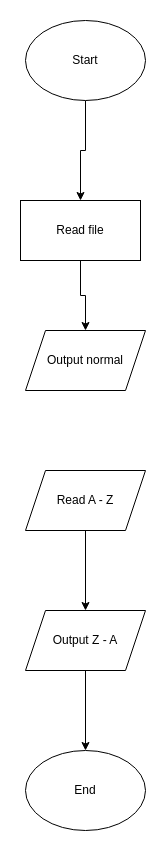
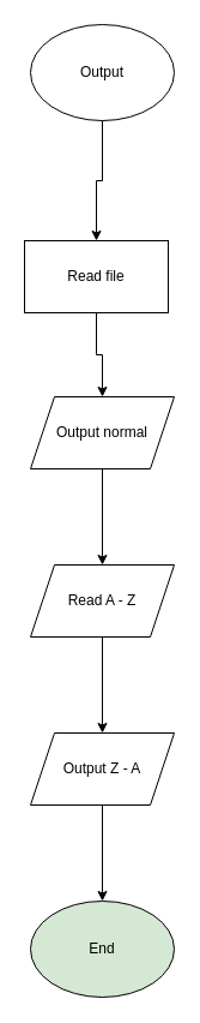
  <mxCell id="0" />
  <mxCell id="1" parent="0" />
  <mxCell id="2" value="" style="edgeStyle=orthogonalEdgeStyle;rounded=0;orthogonalLoop=1;jettySize=auto;html=1;" edge="1" parent="1" source="3" target="5"><mxGeometry relative="1" as="geometry" /></mxCell>
- <mxCell id="3" value="Start" style="ellipse;whiteSpace=wrap;html=1;" vertex="1" parent="1"><mxGeometry x="25" y="20" width="120" height="80" as="geometry" /></mxCell>
+ <mxCell id="3" value="Output" style="ellipse;whiteSpace=wrap;html=1;" vertex="1" parent="1"><mxGeometry x="25" y="20" width="120" height="80" as="geometry" /></mxCell>
  <mxCell id="4" value="" style="edgeStyle=orthogonalEdgeStyle;rounded=0;orthogonalLoop=1;jettySize=auto;html=1;" edge="1" parent="1" source="5" target="7"><mxGeometry relative="1" as="geometry" /></mxCell>
  <mxCell id="5" value="Read file" style="whiteSpace=wrap;html=1;" vertex="1" parent="1"><mxGeometry x="20" y="200" width="120" height="60" as="geometry" /></mxCell>
+ <mxCell id="6" value="" style="edgeStyle=orthogonalEdgeStyle;rounded=0;orthogonalLoop=1;jettySize=auto;html=1;" edge="1" parent="1" source="7" target="9"><mxGeometry relative="1" as="geometry" /></mxCell>
  <mxCell id="7" value="Output normal" style="shape=parallelogram;perimeter=parallelogramPerimeter;whiteSpace=wrap;html=1;fixedSize=1;" vertex="1" parent="1"><mxGeometry x="25" y="330" width="120" height="60" as="geometry" /></mxCell>
  <mxCell id="8" value="" style="edgeStyle=orthogonalEdgeStyle;rounded=0;orthogonalLoop=1;jettySize=auto;html=1;" edge="1" parent="1" source="9" target="11"><mxGeometry relative="1" as="geometry" /></mxCell>
  <mxCell id="9" value="Read A - Z" style="shape=parallelogram;perimeter=parallelogramPerimeter;whiteSpace=wrap;html=1;fixedSize=1;" vertex="1" parent="1"><mxGeometry x="25" y="470" width="120" height="60" as="geometry" /></mxCell>
  <mxCell id="10" value="" style="edgeStyle=orthogonalEdgeStyle;rounded=0;orthogonalLoop=1;jettySize=auto;html=1;" edge="1" parent="1" source="11" target="12"><mxGeometry relative="1" as="geometry" /></mxCell>
  <mxCell id="11" value="Output Z - A" style="shape=parallelogram;perimeter=parallelogramPerimeter;whiteSpace=wrap;html=1;fixedSize=1;" vertex="1" parent="1"><mxGeometry x="25" y="610" width="120" height="60" as="geometry" /></mxCell>
- <mxCell id="12" value="End" style="ellipse;whiteSpace=wrap;html=1;" vertex="1" parent="1"><mxGeometry x="25" y="750" width="120" height="80" as="geometry" /></mxCell>
+ <mxCell id="12" value="End" style="ellipse;whiteSpace=wrap;html=1;fillColor=#d5e8d4;" vertex="1" parent="1"><mxGeometry x="25" y="750" width="120" height="80" as="geometry" /></mxCell>
